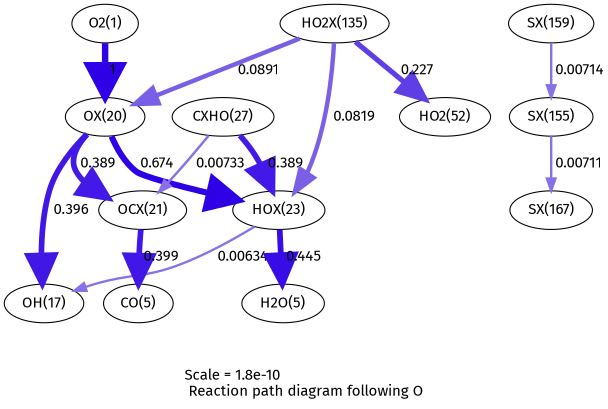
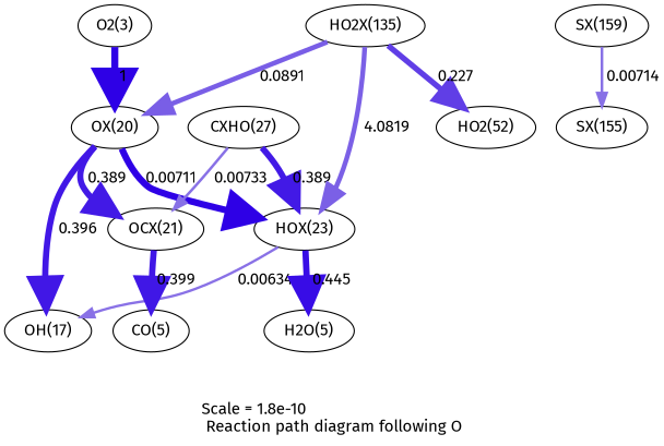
  digraph {
    fontname="Fira Sans"
    label="Scale = 1.8e-10\l Reaction path diagram following O"
    node [fontname="Fira Sans"]
    edge [arrowsize=2.64 color="0.7, 0.507, 0.9" fontname="Fira Sans" penwidth=5.29]
-   n1 [label="O2(1)"]
+   n1 [label="O2(3)"]
    n2 [label="OX(20)"]
    n3 [label="HOX(23)"]
    n4 [label="OCX(21)"]
    n5 [label="OH(17)"]
    n6 [label="H2O(5)"]
    n7 [label="CXHO(27)"]
    n8 [label="CO(5)"]
    n9 [label="HO2X(135)"]
    n10 [label="HO2(52)"]
    n11 [label="SX(159)"]
    n12 [label="SX(155)"]
-   n13 [label="SX(167)"]
    n1 -> n2 [arrowsize=3 color="0.7, 1.5, 0.9" label=" 1" penwidth=6]
-   n2 -> n3 [arrowsize=2.85 color="0.7, 1.17, 0.9" label=" 0.674" penwidth=5.7]
+   n2 -> n3 [arrowsize=2.85 color="0.7, 1.17, 0.9" label=" 0.00711" penwidth=5.7]
    n2 -> n4 [color="0.7, 0.889, 0.9" label=" 0.389"]
    n2 -> n5 [arrowsize=2.65 color="0.7, 0.896, 0.9" label=" 0.396" penwidth=5.3]
    n3 -> n5 [arrowsize=1.09 color="0.7, 0.506, 0.9" label=" 0.00634" penwidth=2.18]
    n3 -> n6 [arrowsize=2.69 color="0.7, 0.945, 0.9" label=" 0.445" penwidth=5.39]
    n4 -> n8 [arrowsize=2.65 color="0.7, 0.899, 0.9" label=" 0.399" penwidth=5.31]
    n7 -> n3 [color="0.7, 0.889, 0.9" label=" 0.389"]
    n7 -> n4 [arrowsize=1.14 label=" 0.00733" penwidth=2.29]
    n9 -> n2 [arrowsize=2.09 color="0.7, 0.589, 0.9" label=" 0.0891" penwidth=4.17]
-   n9 -> n3 [arrowsize=2.06 color="0.7, 0.582, 0.9" label=" 0.0819" penwidth=4.11]
+   n9 -> n3 [arrowsize=2.06 color="0.7, 0.582, 0.9" label=" 4.0819" penwidth=4.11]
    n9 -> n10 [arrowsize=2.44 color="0.7, 0.727, 0.9" label=" 0.227" penwidth=4.88]
    n11 -> n12 [arrowsize=1.13 label=" 0.00714" penwidth=2.27]
-   n12 -> n13 [arrowsize=1.13 label=" 0.00711" penwidth=2.27]
  }
